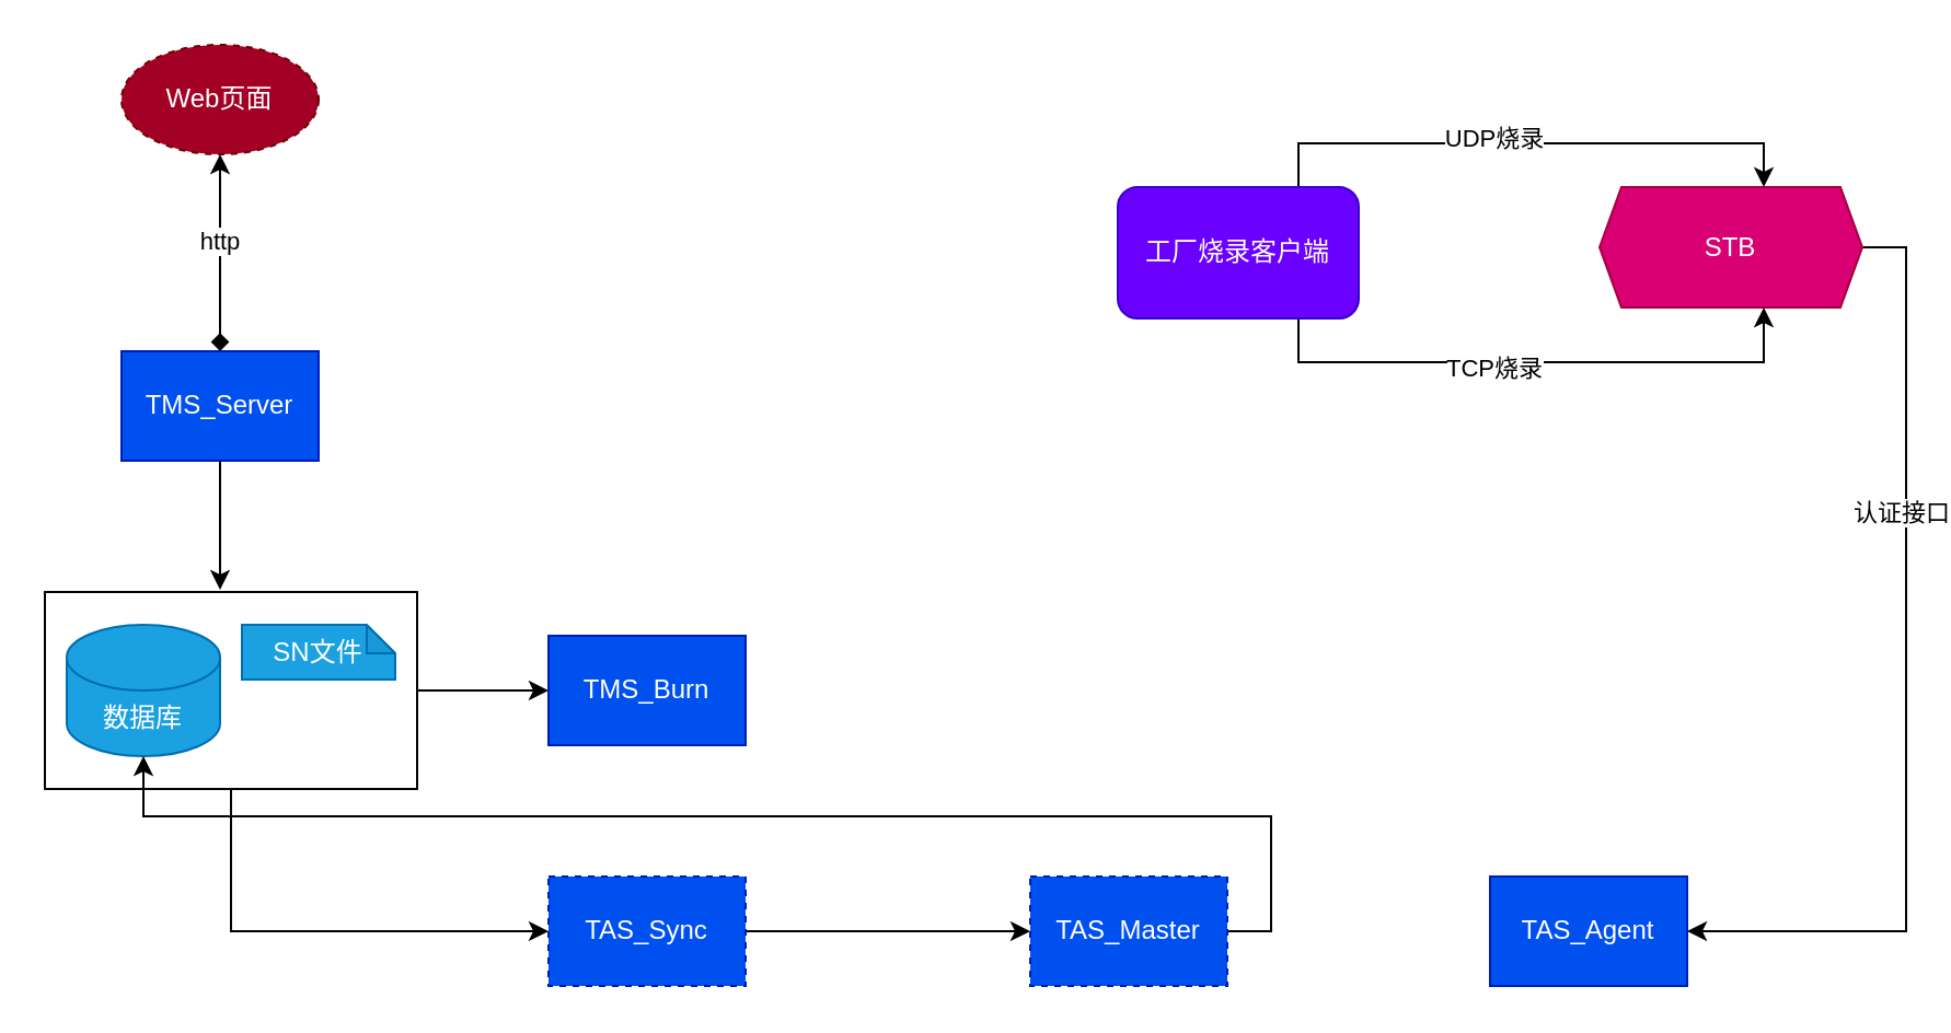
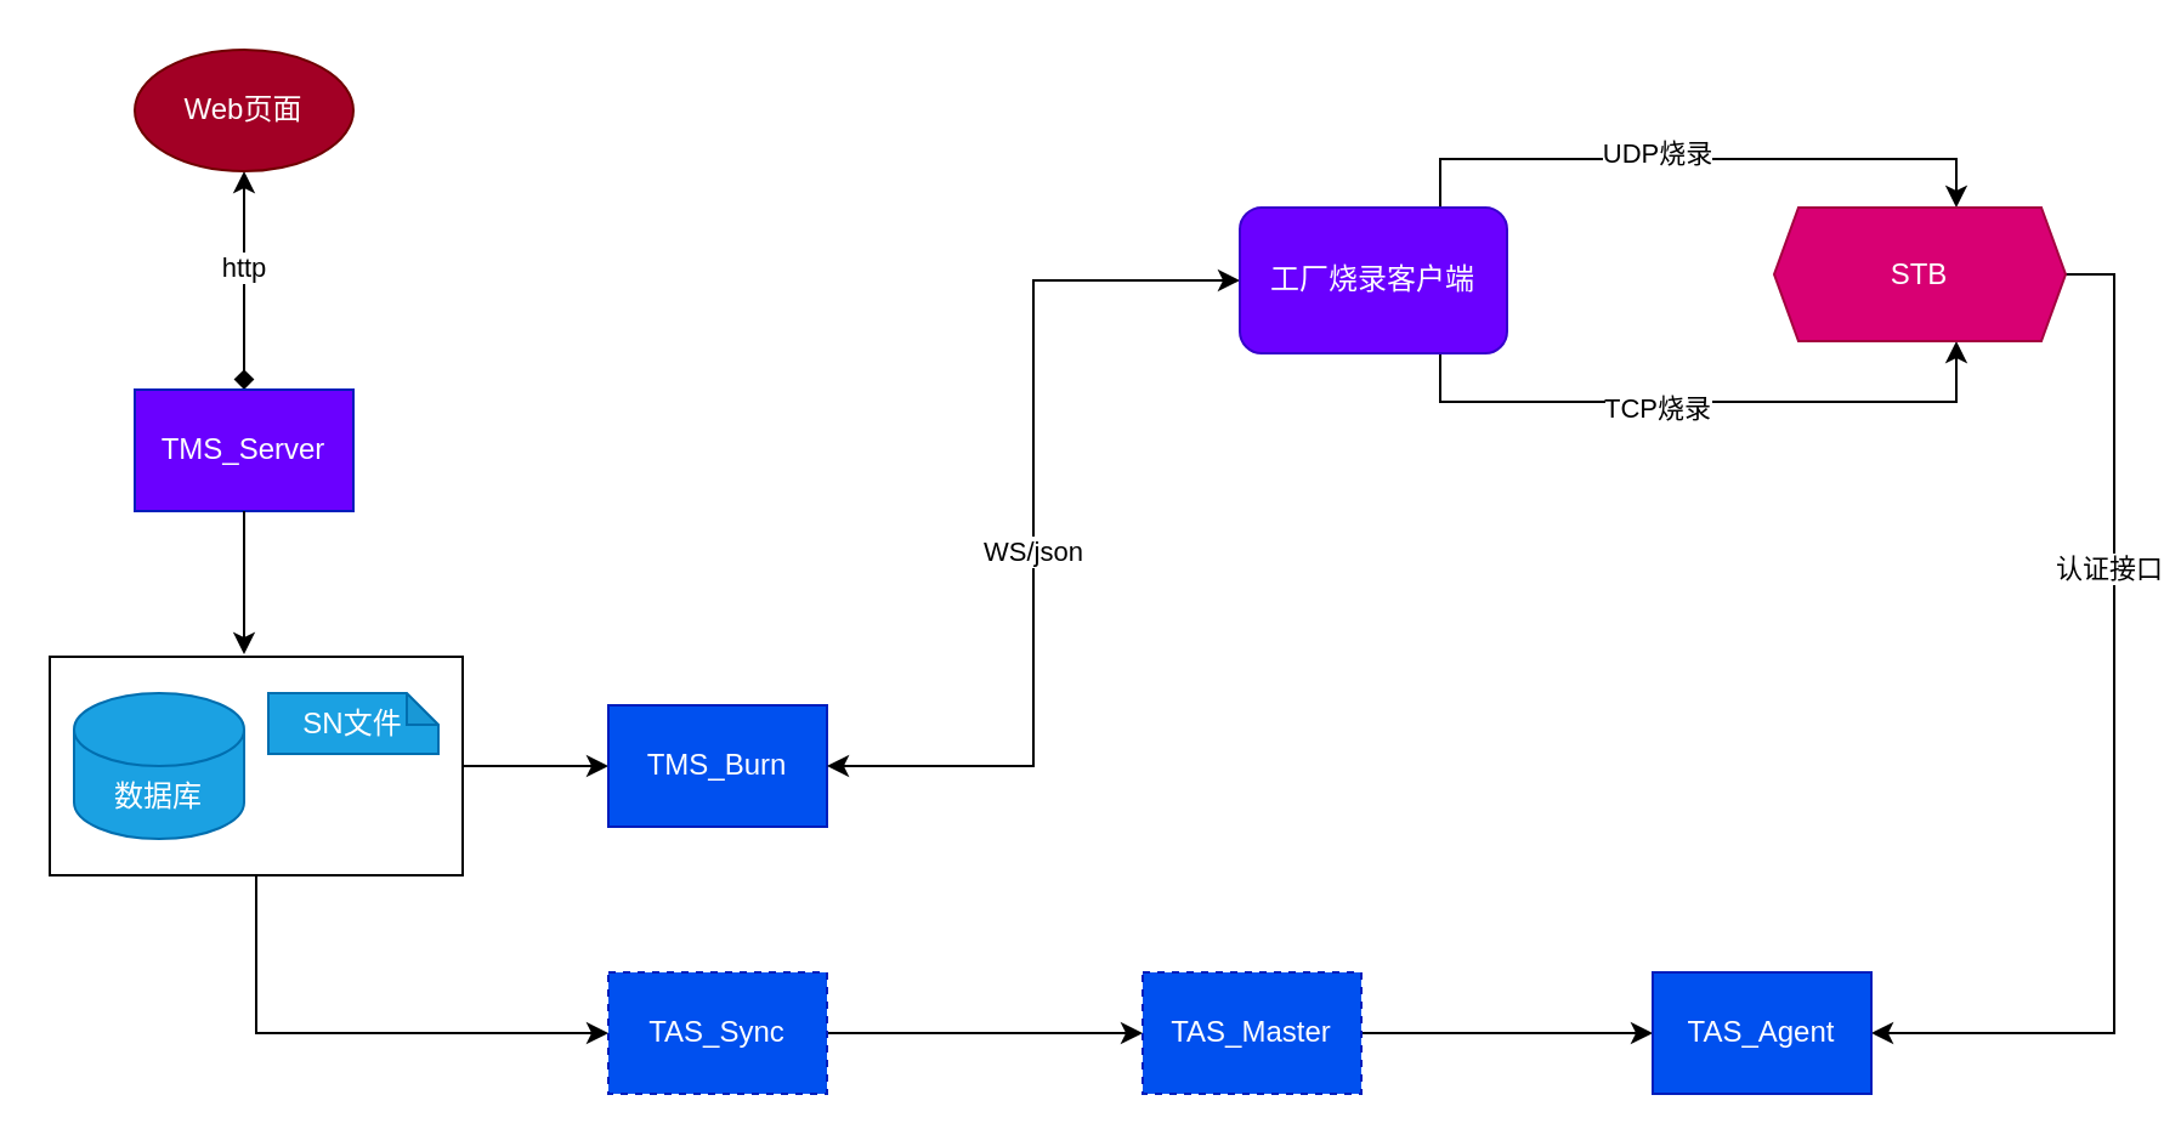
  <mxCell id="0" />
  <mxCell id="1" parent="0" />
  <mxCell id="2" style="edgeStyle=orthogonalEdgeStyle;rounded=0;orthogonalLoop=1;jettySize=auto;html=1;exitX=1;exitY=0.5;exitDx=0;exitDy=0;entryX=0;entryY=0.5;entryDx=0;entryDy=0;" edge="1" parent="1" source="4" target="9"><mxGeometry relative="1" as="geometry" /></mxCell>
  <mxCell id="3" style="edgeStyle=orthogonalEdgeStyle;rounded=0;orthogonalLoop=1;jettySize=auto;html=1;exitX=0.5;exitY=1;exitDx=0;exitDy=0;entryX=0;entryY=0.5;entryDx=0;entryDy=0;" edge="1" parent="1" source="4" target="24"><mxGeometry relative="1" as="geometry" /></mxCell>
  <mxCell id="4" value="" style="rounded=0;whiteSpace=wrap;html=1;" vertex="1" parent="1"><mxGeometry x="20" y="270" width="170" height="90" as="geometry" /></mxCell>
  <mxCell id="5" style="edgeStyle=orthogonalEdgeStyle;rounded=0;orthogonalLoop=1;jettySize=auto;html=1;exitX=0.5;exitY=1;exitDx=0;exitDy=0;entryX=0.5;entryY=0;entryDx=0;entryDy=0;startArrow=classic;startFill=1;endArrow=diamond;" parent="1" source="7" target="8" edge="1"><mxGeometry relative="1" as="geometry" /></mxCell>
  <mxCell id="6" value="http" style="edgeLabel;html=1;align=center;verticalAlign=middle;resizable=0;points=[];" parent="5" vertex="1" connectable="0"><mxGeometry x="-0.133" y="-1" relative="1" as="geometry"><mxPoint as="offset" /></mxGeometry></mxCell>
- <mxCell id="7" value="Web页面" style="ellipse;whiteSpace=wrap;html=1;fillColor=#a20025;fontColor=#ffffff;strokeColor=#6F0000;dashed=1;" parent="1" vertex="1"><mxGeometry x="55" y="20" width="90" height="50" as="geometry" /></mxCell>
- <mxCell id="8" value="TMS_Server" style="rounded=0;whiteSpace=wrap;html=1;fillColor=#0050ef;strokeColor=#001DBC;fontColor=#ffffff;" parent="1" vertex="1"><mxGeometry x="55" y="160" width="90" height="50" as="geometry" /></mxCell>
+ <mxCell id="7" value="Web页面" style="ellipse;whiteSpace=wrap;html=1;fillColor=#a20025;fontColor=#ffffff;strokeColor=#6F0000;" parent="1" vertex="1"><mxGeometry x="55" y="20" width="90" height="50" as="geometry" /></mxCell>
+ <mxCell id="8" value="TMS_Server" style="rounded=0;whiteSpace=wrap;html=1;fillColor=#6a00ff;strokeColor=#001DBC;fontColor=#ffffff;" parent="1" vertex="1"><mxGeometry x="55" y="160" width="90" height="50" as="geometry" /></mxCell>
  <mxCell id="9" value="TMS_Burn" style="rounded=0;whiteSpace=wrap;html=1;fillColor=#0050ef;fontColor=#ffffff;strokeColor=#001DBC;" parent="1" vertex="1"><mxGeometry x="250" y="290" width="90" height="50" as="geometry" /></mxCell>
  <mxCell id="10" value="数据库" style="shape=cylinder3;whiteSpace=wrap;html=1;boundedLbl=1;backgroundOutline=1;size=15;fillColor=#1ba1e2;fontColor=#ffffff;strokeColor=#006EAF;" parent="1" vertex="1"><mxGeometry x="30" y="285" width="70" height="60" as="geometry" /></mxCell>
  <mxCell id="11" value="SN文件" style="shape=note;whiteSpace=wrap;html=1;backgroundOutline=1;darkOpacity=0.05;fillColor=#1ba1e2;fontColor=#ffffff;strokeColor=#006EAF;size=13;" parent="1" vertex="1"><mxGeometry x="110" y="285" width="70" height="25" as="geometry" /></mxCell>
+ <mxCell id="12" style="edgeStyle=orthogonalEdgeStyle;rounded=0;orthogonalLoop=1;jettySize=auto;html=1;exitX=0;exitY=0.5;exitDx=0;exitDy=0;entryX=1;entryY=0.5;entryDx=0;entryDy=0;startArrow=classic;startFill=1;" parent="1" source="18" target="9" edge="1"><mxGeometry relative="1" as="geometry" /></mxCell>
+ <mxCell id="13" value="WS/json" style="edgeLabel;html=1;align=center;verticalAlign=middle;resizable=0;points=[];" parent="12" vertex="1" connectable="0"><mxGeometry x="0.057" y="-1" relative="1" as="geometry"><mxPoint as="offset" /></mxGeometry></mxCell>
  <mxCell id="14" style="edgeStyle=orthogonalEdgeStyle;rounded=0;orthogonalLoop=1;jettySize=auto;html=1;exitX=0.75;exitY=0;exitDx=0;exitDy=0;entryX=0.625;entryY=0;entryDx=0;entryDy=0;" edge="1" parent="1" source="18" target="21"><mxGeometry relative="1" as="geometry" /></mxCell>
  <mxCell id="15" value="UDP烧录" style="edgeLabel;html=1;align=center;verticalAlign=middle;resizable=0;points=[];" vertex="1" connectable="0" parent="14"><mxGeometry x="-0.141" y="3" relative="1" as="geometry"><mxPoint x="1" as="offset" /></mxGeometry></mxCell>
  <mxCell id="16" style="edgeStyle=orthogonalEdgeStyle;rounded=0;orthogonalLoop=1;jettySize=auto;html=1;exitX=0.75;exitY=1;exitDx=0;exitDy=0;entryX=0.625;entryY=1;entryDx=0;entryDy=0;" edge="1" parent="1" source="18" target="21"><mxGeometry relative="1" as="geometry" /></mxCell>
  <mxCell id="17" value="TCP烧录" style="edgeLabel;html=1;align=center;verticalAlign=middle;resizable=0;points=[];" vertex="1" connectable="0" parent="16"><mxGeometry x="-0.118" y="-2" relative="1" as="geometry"><mxPoint x="-5" as="offset" /></mxGeometry></mxCell>
  <mxCell id="18" value="工厂烧录客户端" style="rounded=1;whiteSpace=wrap;html=1;fillColor=#6a00ff;fontColor=#ffffff;strokeColor=#3700CC;" parent="1" vertex="1"><mxGeometry x="510" y="85" width="110" height="60" as="geometry" /></mxCell>
  <mxCell id="19" style="edgeStyle=orthogonalEdgeStyle;rounded=0;orthogonalLoop=1;jettySize=auto;html=1;exitX=1;exitY=0.5;exitDx=0;exitDy=0;entryX=1;entryY=0.5;entryDx=0;entryDy=0;" edge="1" parent="1" source="21" target="27"><mxGeometry relative="1" as="geometry" /></mxCell>
  <mxCell id="20" value="认证接口" style="edgeLabel;html=1;align=center;verticalAlign=middle;resizable=0;points=[];" vertex="1" connectable="0" parent="19"><mxGeometry x="-0.346" y="-4" relative="1" as="geometry"><mxPoint x="1" as="offset" /></mxGeometry></mxCell>
  <mxCell id="21" value="STB" style="shape=hexagon;perimeter=hexagonPerimeter2;whiteSpace=wrap;html=1;fixedSize=1;fillColor=#d80073;fontColor=#ffffff;strokeColor=#A50040;size=10;" parent="1" vertex="1"><mxGeometry x="730" y="85" width="120" height="55" as="geometry" /></mxCell>
  <mxCell id="22" style="edgeStyle=orthogonalEdgeStyle;rounded=0;orthogonalLoop=1;jettySize=auto;html=1;exitX=0.5;exitY=1;exitDx=0;exitDy=0;" edge="1" parent="1" source="8"><mxGeometry relative="1" as="geometry"><mxPoint x="100" y="269" as="targetPoint" /></mxGeometry></mxCell>
  <mxCell id="23" style="edgeStyle=orthogonalEdgeStyle;rounded=0;orthogonalLoop=1;jettySize=auto;html=1;exitX=1;exitY=0.5;exitDx=0;exitDy=0;entryX=0;entryY=0.5;entryDx=0;entryDy=0;" edge="1" parent="1" source="24" target="26"><mxGeometry relative="1" as="geometry"><mxPoint x="390" y="425" as="targetPoint" /></mxGeometry></mxCell>
  <mxCell id="24" value="TAS_Sync" style="rounded=0;whiteSpace=wrap;html=1;fillColor=#0050ef;fontColor=#ffffff;strokeColor=#001DBC;dashed=1;" vertex="1" parent="1"><mxGeometry x="250" y="400" width="90" height="50" as="geometry" /></mxCell>
- <mxCell id="25" style="edgeStyle=orthogonalEdgeStyle;rounded=0;orthogonalLoop=1;jettySize=auto;html=1;exitX=1;exitY=0.5;exitDx=0;exitDy=0;" edge="1" parent="1" source="26" target="10"><mxGeometry relative="1" as="geometry" /></mxCell>
+ <mxCell id="25" style="edgeStyle=orthogonalEdgeStyle;rounded=0;orthogonalLoop=1;jettySize=auto;html=1;exitX=1;exitY=0.5;exitDx=0;exitDy=0;entryX=0;entryY=0.5;entryDx=0;entryDy=0;" edge="1" parent="1" source="26" target="27"><mxGeometry relative="1" as="geometry" /></mxCell>
  <mxCell id="26" value="TAS_Master" style="rounded=0;whiteSpace=wrap;html=1;fillColor=#0050ef;fontColor=#ffffff;strokeColor=#001DBC;dashed=1;" vertex="1" parent="1"><mxGeometry x="470" y="400" width="90" height="50" as="geometry" /></mxCell>
  <mxCell id="27" value="TAS_Agent" style="rounded=0;whiteSpace=wrap;html=1;fillColor=#0050ef;fontColor=#ffffff;strokeColor=#001DBC;" vertex="1" parent="1"><mxGeometry x="680" y="400" width="90" height="50" as="geometry" /></mxCell>
